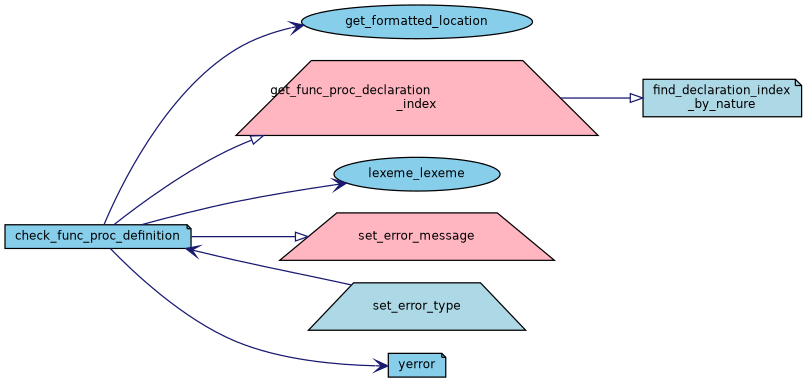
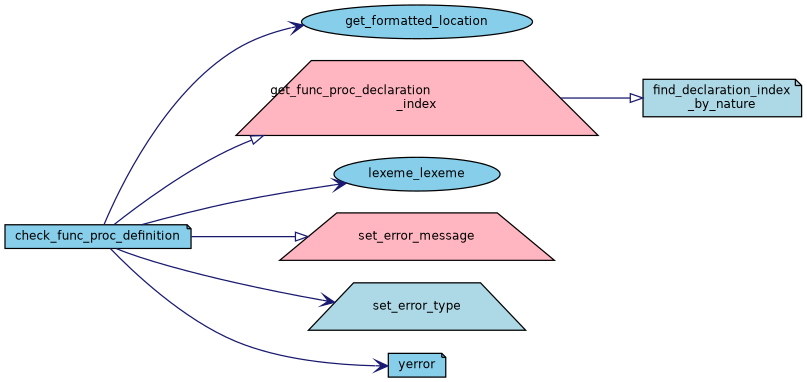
  digraph {
    rankdir=LR
    node [color=black fillcolor=skyblue fontname=Helvetica fontsize=10 shape=note style=filled]
    edge [arrowhead=vee color=midnightblue fontname=Helvetica fontsize=10 labelfontname=Helvetica labelfontsize=10 style=solid]
    n1 [fontcolor=black height=0.2 label=check_func_proc_definition width=0.4]
    n2 [height=0.2 label=get_formatted_location shape=ellipse width=0.4]
    n3 [fillcolor=lightpink height=0.2 label="get_func_proc_declaration\l_index" shape=trapezium width=0.4]
    n4 [height=0.2 label=lexeme_lexeme shape=ellipse width=0.4]
    n5 [fillcolor=lightpink height=0.2 label=set_error_message shape=trapezium width=0.4]
    n6 [fillcolor=lightblue height=0.2 label=set_error_type shape=trapezium width=0.4]
    n7 [height=0.2 label=yerror width=0.4]
    n8 [fillcolor=lightblue height=0.2 label="find_declaration_index\l_by_nature" width=0.4]
    n1 -> n2
    n1 -> n3 [arrowhead=onormal]
    n1 -> n4
    n1 -> n5 [arrowhead=onormal]
-   n6 -> n1
+   n1 -> n6
    n1 -> n7
    n3 -> n8 [arrowhead=onormal]
  }
